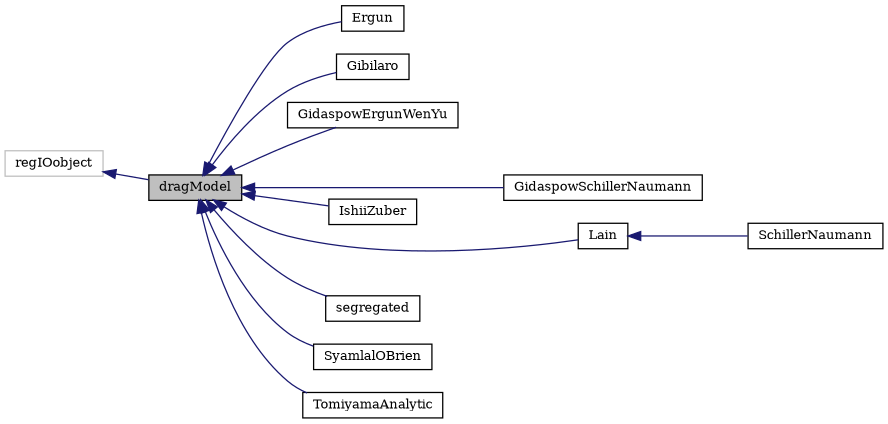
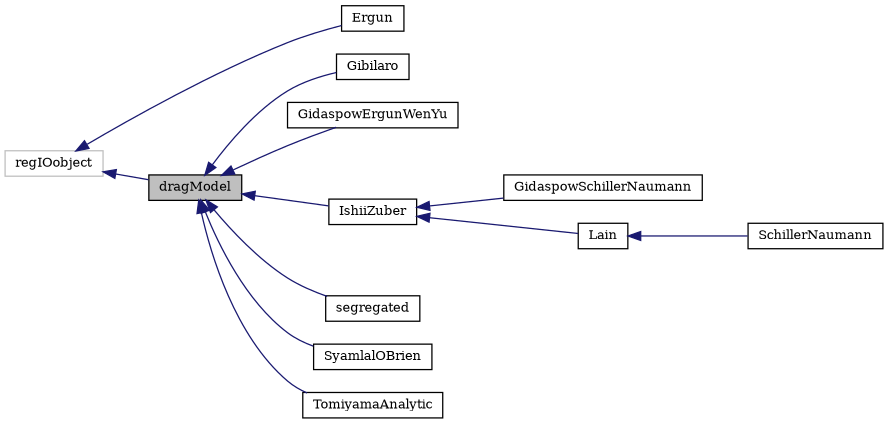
  digraph {
    fontname="DejaVu Serif"
    rankdir=LR
    node [color=black fontname="DejaVu Serif" fontsize=10 shape=record]
    edge [color=midnightblue dir=back fontname="DejaVu Serif" fontsize=10 labelfontname=Helvetica labelfontsize=10 style=solid]
    n1 [fillcolor=grey75 fontcolor=black height=0.2 label=dragModel style=filled width=0.4]
    n2 [height=0.2 label=Ergun width=0.4]
    n3 [height=0.2 label=Gibilaro width=0.4]
    n4 [height=0.2 label=GidaspowErgunWenYu width=0.4]
    n5 [height=0.2 label=GidaspowSchillerNaumann width=0.4]
    n6 [height=0.2 label=IshiiZuber width=0.4]
    n7 [height=0.2 label=Lain width=0.4]
    n8 [height=0.2 label=segregated width=0.4]
    n9 [height=0.2 label=SyamlalOBrien width=0.4]
    n10 [height=0.2 label=TomiyamaAnalytic width=0.4]
    n11 [height=0.2 label=SchillerNaumann width=0.4]
    n12 [color=grey75 height=0.2 label=regIOobject width=0.4]
-   n1 -> n2
+   n12 -> n2
    n1 -> n3
    n1 -> n4
-   n1 -> n5
+   n6 -> n5
    n1 -> n6
-   n1 -> n7
+   n6 -> n7
    n1 -> n8
    n1 -> n9
    n1 -> n10
    n7 -> n11
    n12 -> n1
  }
